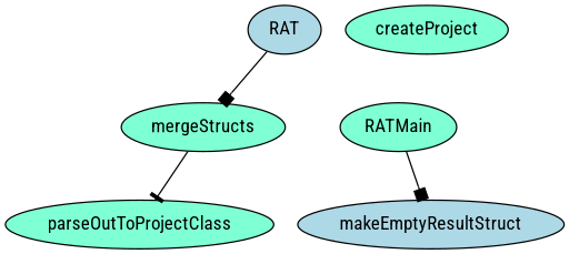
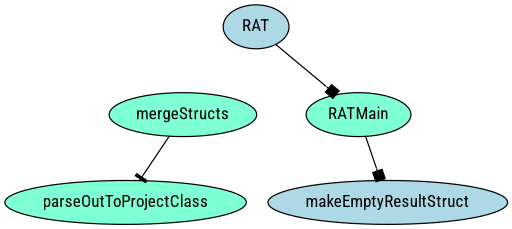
  digraph {
    fontname="Roboto Condensed"
    node [fillcolor=aquamarine fontname="Roboto Condensed" style=filled]
    edge [arrowhead=box fontname="Roboto Condensed"]
    RAT [fillcolor=lightblue]
    mergeStructs
    parseOutToProjectClass
    makeEmptyResultStruct [fillcolor=lightblue]
    RATMain
-   createProject
-   RAT -> mergeStructs
+   RAT -> RATMain
    mergeStructs -> parseOutToProjectClass [arrowhead=tee]
    RATMain -> makeEmptyResultStruct
  }
